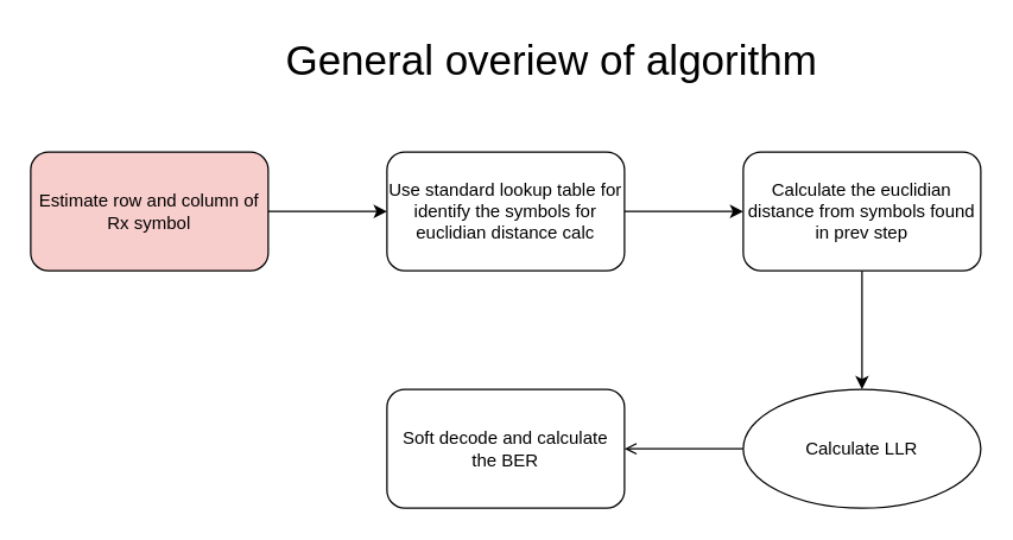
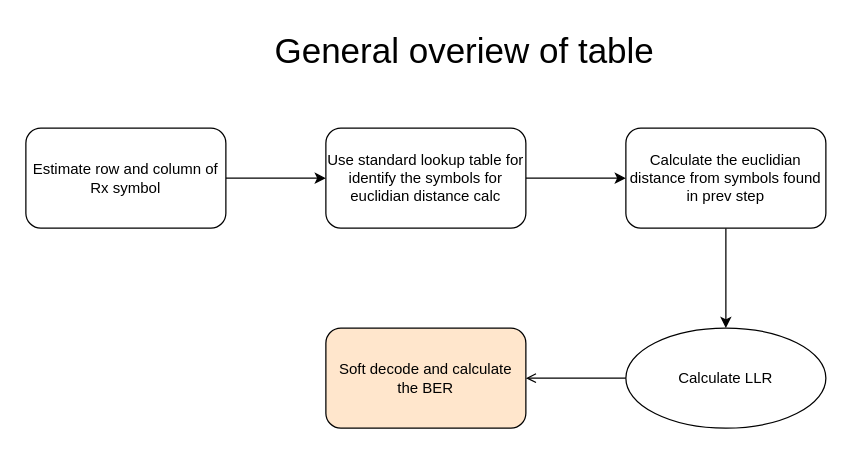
  <mxCell id="0" />
  <mxCell id="1" parent="0" />
  <mxCell id="2" value="" style="edgeStyle=orthogonalEdgeStyle;rounded=0;orthogonalLoop=1;jettySize=auto;html=1;" edge="1" parent="1" source="3" target="5"><mxGeometry relative="1" as="geometry" /></mxCell>
- <mxCell id="3" value="Estimate row and column of Rx symbol" style="rounded=1;whiteSpace=wrap;html=1;fillColor=#f8cecc;" vertex="1" parent="1"><mxGeometry x="20" y="102" width="160" height="80" as="geometry" /></mxCell>
+ <mxCell id="3" value="Estimate row and column of Rx symbol" style="rounded=1;whiteSpace=wrap;html=1;" vertex="1" parent="1"><mxGeometry x="20" y="102" width="160" height="80" as="geometry" /></mxCell>
  <mxCell id="4" value="" style="edgeStyle=orthogonalEdgeStyle;rounded=0;orthogonalLoop=1;jettySize=auto;html=1;" edge="1" parent="1" source="5" target="7"><mxGeometry relative="1" as="geometry" /></mxCell>
  <mxCell id="5" value="Use standard lookup table for identify the symbols for euclidian distance calc" style="whiteSpace=wrap;html=1;rounded=1;" vertex="1" parent="1"><mxGeometry x="260" y="102" width="160" height="80" as="geometry" /></mxCell>
  <mxCell id="6" value="" style="edgeStyle=orthogonalEdgeStyle;rounded=0;orthogonalLoop=1;jettySize=auto;html=1;" edge="1" parent="1" source="7" target="9"><mxGeometry relative="1" as="geometry" /></mxCell>
  <mxCell id="7" value="Calculate the euclidian distance from symbols found in prev step" style="whiteSpace=wrap;html=1;rounded=1;" vertex="1" parent="1"><mxGeometry x="500" y="102" width="160" height="80" as="geometry" /></mxCell>
  <mxCell id="8" value="" style="edgeStyle=orthogonalEdgeStyle;rounded=0;orthogonalLoop=1;jettySize=auto;html=1;endArrow=open;" edge="1" parent="1" source="9" target="10"><mxGeometry relative="1" as="geometry" /></mxCell>
  <mxCell id="9" value="Calculate LLR" style="ellipse;whiteSpace=wrap;html=1;" vertex="1" parent="1"><mxGeometry x="500" y="262" width="160" height="80" as="geometry" /></mxCell>
- <mxCell id="10" value="Soft decode and calculate the BER" style="whiteSpace=wrap;html=1;rounded=1;" vertex="1" parent="1"><mxGeometry x="260" y="262" width="160" height="80" as="geometry" /></mxCell>
- <mxCell id="11" value="&lt;font style=&quot;font-size: 28px;&quot;&gt;General overiew of algorithm&amp;nbsp;&lt;/font&gt;" style="text;html=1;strokeColor=none;fillColor=none;align=center;verticalAlign=middle;whiteSpace=wrap;rounded=0;" vertex="1" parent="1"><mxGeometry x="190" y="20" width="370" height="40" as="geometry" /></mxCell>
+ <mxCell id="10" value="Soft decode and calculate the BER" style="whiteSpace=wrap;html=1;rounded=1;fillColor=#ffe6cc;" vertex="1" parent="1"><mxGeometry x="260" y="262" width="160" height="80" as="geometry" /></mxCell>
+ <mxCell id="11" value="&lt;font style=&quot;font-size: 28px;&quot;&gt;General overiew of table&amp;nbsp;&lt;/font&gt;" style="text;html=1;strokeColor=none;fillColor=none;align=center;verticalAlign=middle;whiteSpace=wrap;rounded=0;" vertex="1" parent="1"><mxGeometry x="190" y="20" width="370" height="40" as="geometry" /></mxCell>
